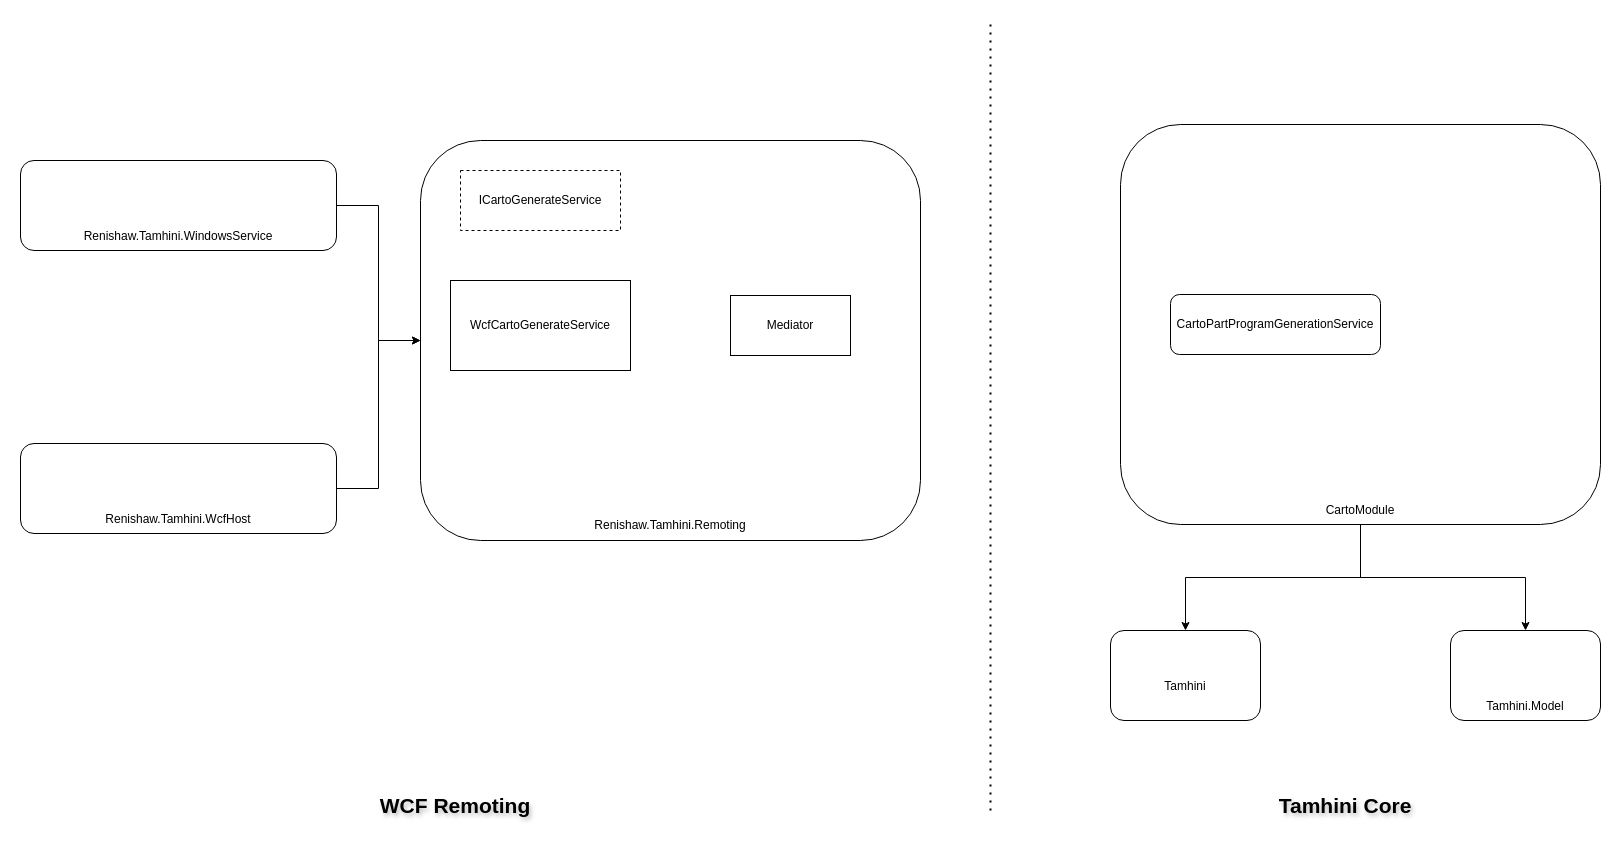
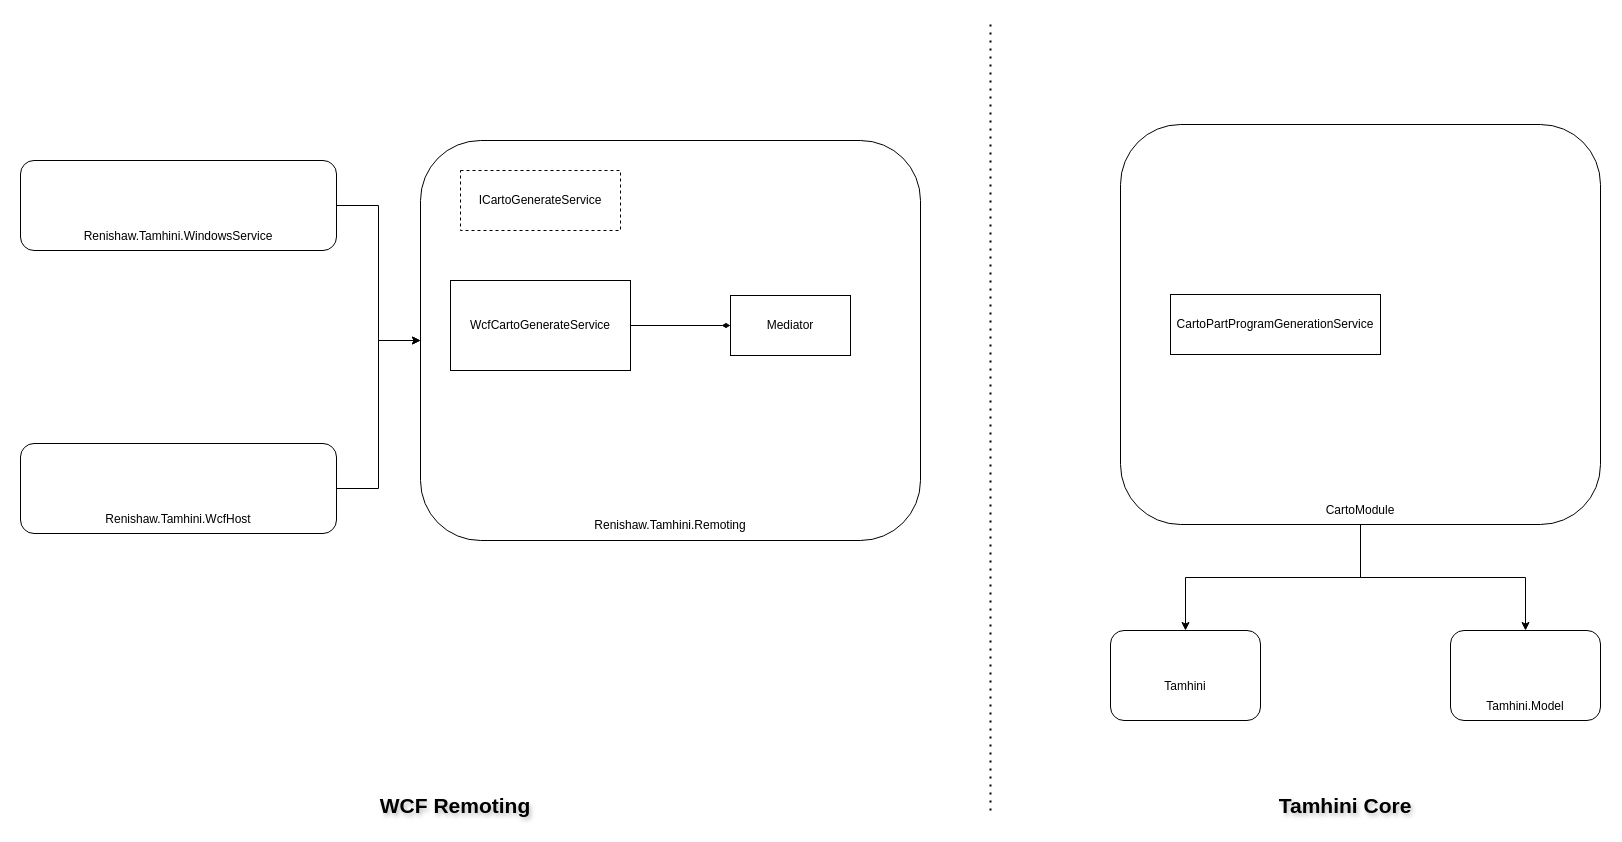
  <mxCell id="0" />
  <mxCell id="1" parent="0" />
  <mxCell id="2" value="" style="group" vertex="1" connectable="0" parent="1"><mxGeometry x="420" y="140" width="500" height="400" as="geometry" /></mxCell>
  <mxCell id="3" value="" style="rounded=1;whiteSpace=wrap;html=1;" vertex="1" parent="2"><mxGeometry width="500" height="400" as="geometry" /></mxCell>
  <mxCell id="4" value="Renishaw.Tamhini.Remoting" style="text;html=1;align=center;verticalAlign=middle;whiteSpace=wrap;rounded=0;" vertex="1" parent="2"><mxGeometry x="220" y="370" width="60" height="30" as="geometry" /></mxCell>
  <mxCell id="5" value="ICartoGenerateService" style="rounded=0;whiteSpace=wrap;html=1;dashed=1;" vertex="1" parent="2"><mxGeometry x="40" y="30" width="160" height="60" as="geometry" /></mxCell>
+ <mxCell id="6" style="edgeStyle=orthogonalEdgeStyle;rounded=0;orthogonalLoop=1;jettySize=auto;html=1;endArrow=diamondThin;endFill=1;" edge="1" parent="2" source="7" target="8"><mxGeometry relative="1" as="geometry" /></mxCell>
  <mxCell id="7" value="WcfCartoGenerateService" style="rounded=0;whiteSpace=wrap;html=1;" vertex="1" parent="2"><mxGeometry x="30" y="140" width="180" height="90" as="geometry" /></mxCell>
  <mxCell id="8" value="Mediator" style="rounded=0;whiteSpace=wrap;html=1;" vertex="1" parent="2"><mxGeometry x="310" y="155" width="120" height="60" as="geometry" /></mxCell>
  <mxCell id="9" value="" style="group" vertex="1" connectable="0" parent="1"><mxGeometry x="1120" y="124" width="480" height="401" as="geometry" /></mxCell>
  <mxCell id="10" value="" style="rounded=1;whiteSpace=wrap;html=1;" vertex="1" parent="9"><mxGeometry width="480" height="400" as="geometry" /></mxCell>
  <mxCell id="11" value="CartoModule" style="text;html=1;align=center;verticalAlign=middle;whiteSpace=wrap;rounded=0;" vertex="1" parent="9"><mxGeometry x="210" y="371" width="60" height="30" as="geometry" /></mxCell>
- <mxCell id="12" value="CartoPartProgramGenerationService" style="whiteSpace=wrap;html=1;rounded=1;" vertex="1" parent="9"><mxGeometry x="50" y="170" width="210" height="60" as="geometry" /></mxCell>
+ <mxCell id="12" value="CartoPartProgramGenerationService" style="rounded=0;whiteSpace=wrap;html=1;" vertex="1" parent="9"><mxGeometry x="50" y="170" width="210" height="60" as="geometry" /></mxCell>
  <mxCell id="13" value="" style="group" vertex="1" connectable="0" parent="1"><mxGeometry x="1110" y="630" width="150" height="91" as="geometry" /></mxCell>
  <mxCell id="14" value="" style="rounded=1;whiteSpace=wrap;html=1;" vertex="1" parent="13"><mxGeometry width="150" height="90" as="geometry" /></mxCell>
  <mxCell id="15" value="Tamhini" style="text;html=1;align=center;verticalAlign=middle;whiteSpace=wrap;rounded=0;" vertex="1" parent="13"><mxGeometry x="45" y="41" width="60" height="30" as="geometry" /></mxCell>
  <mxCell id="16" value="" style="group" vertex="1" connectable="0" parent="1"><mxGeometry x="1450" y="630" width="150" height="91" as="geometry" /></mxCell>
  <mxCell id="17" value="" style="rounded=1;whiteSpace=wrap;html=1;" vertex="1" parent="16"><mxGeometry width="150" height="90" as="geometry" /></mxCell>
  <mxCell id="18" value="Tamhini.Model" style="text;html=1;align=center;verticalAlign=middle;whiteSpace=wrap;rounded=0;" vertex="1" parent="16"><mxGeometry x="45" y="61" width="60" height="30" as="geometry" /></mxCell>
  <mxCell id="19" style="edgeStyle=orthogonalEdgeStyle;rounded=0;orthogonalLoop=1;jettySize=auto;html=1;" edge="1" parent="1" source="10" target="14"><mxGeometry relative="1" as="geometry" /></mxCell>
  <mxCell id="20" style="edgeStyle=orthogonalEdgeStyle;rounded=0;orthogonalLoop=1;jettySize=auto;html=1;" edge="1" parent="1" source="10" target="17"><mxGeometry relative="1" as="geometry" /></mxCell>
  <mxCell id="21" value="" style="group" vertex="1" connectable="0" parent="1"><mxGeometry x="20" y="443" width="316" height="91" as="geometry" /></mxCell>
  <mxCell id="22" value="" style="rounded=1;whiteSpace=wrap;html=1;" vertex="1" parent="21"><mxGeometry width="316.0" height="90" as="geometry" /></mxCell>
  <mxCell id="23" value="Renishaw.Tamhini.WcfHost" style="text;html=1;align=center;verticalAlign=middle;whiteSpace=wrap;rounded=0;" vertex="1" parent="21"><mxGeometry x="94.8" y="61" width="126.4" height="30" as="geometry" /></mxCell>
  <mxCell id="24" value="" style="group" vertex="1" connectable="0" parent="1"><mxGeometry x="20" y="160" width="316" height="91" as="geometry" /></mxCell>
  <mxCell id="25" value="" style="rounded=1;whiteSpace=wrap;html=1;" vertex="1" parent="24"><mxGeometry width="316.0" height="90" as="geometry" /></mxCell>
  <mxCell id="26" value="Renishaw.Tamhini.WindowsService" style="text;html=1;align=center;verticalAlign=middle;whiteSpace=wrap;rounded=0;" vertex="1" parent="24"><mxGeometry x="94.8" y="61" width="126.4" height="30" as="geometry" /></mxCell>
  <mxCell id="27" style="edgeStyle=orthogonalEdgeStyle;rounded=0;orthogonalLoop=1;jettySize=auto;html=1;" edge="1" parent="1" source="22" target="3"><mxGeometry relative="1" as="geometry" /></mxCell>
  <mxCell id="28" style="edgeStyle=orthogonalEdgeStyle;rounded=0;orthogonalLoop=1;jettySize=auto;html=1;" edge="1" parent="1" source="25" target="3"><mxGeometry relative="1" as="geometry" /></mxCell>
  <mxCell id="29" value="" style="endArrow=none;dashed=1;html=1;dashPattern=1 3;strokeWidth=2;rounded=0;" edge="1" parent="1"><mxGeometry width="50" height="50" relative="1" as="geometry"><mxPoint x="990" y="810" as="sourcePoint" /><mxPoint x="990" y="20" as="targetPoint" /></mxGeometry></mxCell>
  <mxCell id="30" value="WCF Remoting" style="text;html=1;align=center;verticalAlign=middle;whiteSpace=wrap;rounded=0;fontSize=21;fontStyle=1;textShadow=1;" vertex="1" parent="1"><mxGeometry x="360" y="790" width="190" height="30" as="geometry" /></mxCell>
  <mxCell id="31" value="Tamhini Core" style="text;html=1;align=center;verticalAlign=middle;whiteSpace=wrap;rounded=0;fontSize=21;fontStyle=1;textShadow=1;" vertex="1" parent="1"><mxGeometry x="1250" y="790" width="190" height="30" as="geometry" /></mxCell>
